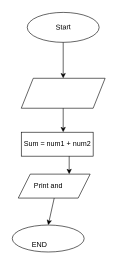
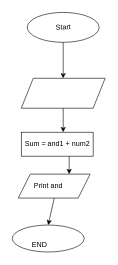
  <mxCell id="0" />
  <mxCell id="1" parent="0" />
  <mxCell id="2" value="" style="ellipse;whiteSpace=wrap;html=1;" parent="1" vertex="1"><mxGeometry x="45" y="20" width="120" height="50" as="geometry" /></mxCell>
  <mxCell id="3" value="Start" style="text;html=1;resizable=0;autosize=1;align=center;verticalAlign=middle;points=[];fillColor=none;strokeColor=none;rounded=0;rotation=-2;" vertex="1" parent="1"><mxGeometry x="85" y="35" width="40" height="20" as="geometry" /></mxCell>
  <mxCell id="4" value="" style="shape=parallelogram;perimeter=parallelogramPerimeter;whiteSpace=wrap;html=1;fixedSize=1;" vertex="1" parent="1"><mxGeometry x="35" y="130" width="140" height="50" as="geometry" /></mxCell>
  <mxCell id="5" value="" style="rounded=0;whiteSpace=wrap;html=1;" vertex="1" parent="1"><mxGeometry x="35" y="220" width="120" height="40" as="geometry" /></mxCell>
- <mxCell id="6" value="Sum = num1 + num2" style="text;html=1;resizable=0;autosize=1;align=center;verticalAlign=middle;points=[];fillColor=none;strokeColor=none;rounded=0;" vertex="1" parent="1"><mxGeometry x="30" y="230" width="130" height="20" as="geometry" /></mxCell>
+ <mxCell id="6" value="Sum = and1 + num2" style="text;html=1;resizable=0;autosize=1;align=center;verticalAlign=middle;points=[];fillColor=none;strokeColor=none;rounded=0;" vertex="1" parent="1"><mxGeometry x="30" y="230" width="130" height="20" as="geometry" /></mxCell>
  <mxCell id="7" value="" style="shape=parallelogram;perimeter=parallelogramPerimeter;whiteSpace=wrap;html=1;fixedSize=1;" vertex="1" parent="1"><mxGeometry x="30" y="290" width="120" height="40" as="geometry" /></mxCell>
  <mxCell id="8" value="Print and" style="text;html=1;resizable=0;autosize=1;align=center;verticalAlign=middle;points=[];fillColor=none;strokeColor=none;rounded=0;" vertex="1" parent="1"><mxGeometry x="45" y="300" width="70" height="20" as="geometry" /></mxCell>
  <mxCell id="9" value="" style="ellipse;whiteSpace=wrap;html=1;" vertex="1" parent="1"><mxGeometry x="20" y="375" width="120" height="45" as="geometry" /></mxCell>
  <mxCell id="10" value="END" style="text;html=1;resizable=0;autosize=1;align=center;verticalAlign=middle;points=[];fillColor=none;strokeColor=none;rounded=0;" vertex="1" parent="1"><mxGeometry x="45" y="397.5" width="40" height="20" as="geometry" /></mxCell>
  <mxCell id="11" value="" style="endArrow=classic;html=1;exitX=0.5;exitY=1;exitDx=0;exitDy=0;entryX=0.5;entryY=0;entryDx=0;entryDy=0;" edge="1" parent="1" source="2" target="4"><mxGeometry width="50" height="50" relative="1" as="geometry"><mxPoint x="75" y="260" as="sourcePoint" /><mxPoint x="265" y="150" as="targetPoint" /></mxGeometry></mxCell>
  <mxCell id="12" value="" style="endArrow=classic;html=1;" edge="1" parent="1"><mxGeometry width="50" height="50" relative="1" as="geometry"><mxPoint x="105" y="180" as="sourcePoint" /><mxPoint x="105" y="220" as="targetPoint" /></mxGeometry></mxCell>
  <mxCell id="13" value="" style="endArrow=classic;html=1;" edge="1" parent="1"><mxGeometry width="50" height="50" relative="1" as="geometry"><mxPoint x="115" y="260" as="sourcePoint" /><mxPoint x="115" y="290" as="targetPoint" /></mxGeometry></mxCell>
  <mxCell id="14" value="" style="endArrow=classic;html=1;entryX=0.5;entryY=0;entryDx=0;entryDy=0;exitX=0.5;exitY=1;exitDx=0;exitDy=0;" edge="1" parent="1" source="7" target="9"><mxGeometry width="50" height="50" relative="1" as="geometry"><mxPoint x="80" y="350" as="sourcePoint" /><mxPoint x="175" y="250" as="targetPoint" /></mxGeometry></mxCell>
